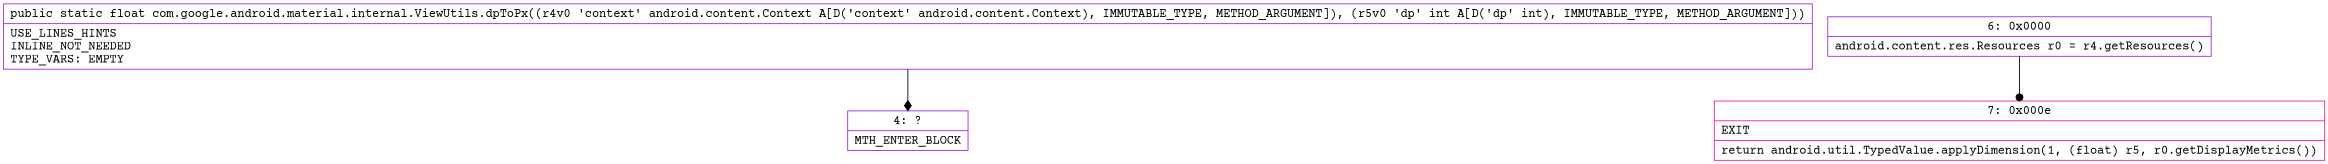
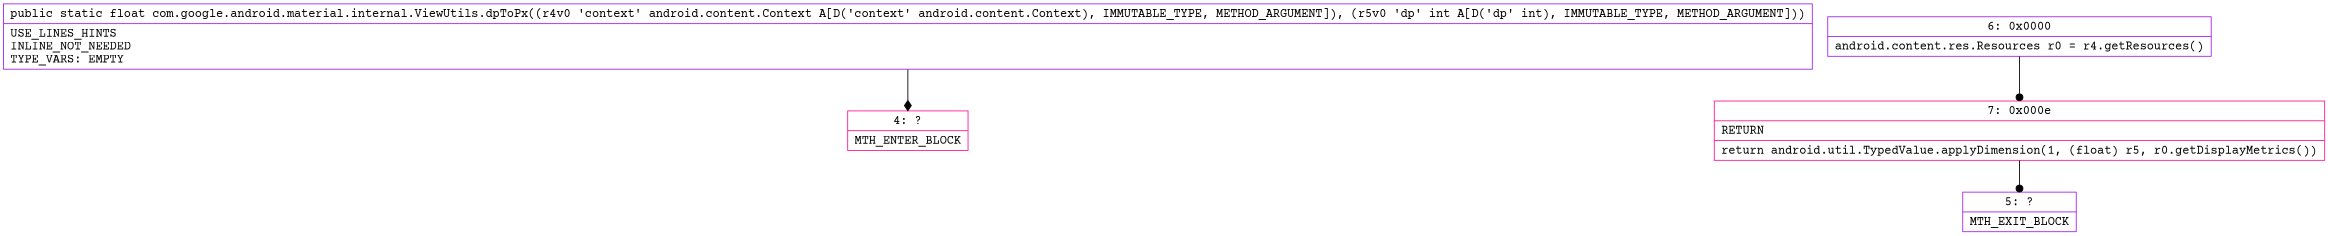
  digraph {
    fontname="Courier Prime"
    node [color=purple fontname="Courier Prime" shape=record]
    edge [arrowhead=dot fontname="Courier Prime"]
-   n1 [label="{4\:\ ?|MTH_ENTER_BLOCK\l}"]
+   n1 [color=deeppink label="{4\:\ ?|MTH_ENTER_BLOCK\l}"]
    n2 [label="{6\:\ 0x0000|android.content.res.Resources r0 = r4.getResources()\l}"]
-   n3 [color=deeppink label="{7\:\ 0x000e|EXIT\l|return android.util.TypedValue.applyDimension(1, (float) r5, r0.getDisplayMetrics())\l}"]
+   n3 [color=deeppink label="{7\:\ 0x000e|RETURN\l|return android.util.TypedValue.applyDimension(1, (float) r5, r0.getDisplayMetrics())\l}"]
+   n4 [label="{5\:\ ?|MTH_EXIT_BLOCK\l}"]
    n5 [label="{public static float com.google.android.material.internal.ViewUtils.dpToPx((r4v0 'context' android.content.Context A[D('context' android.content.Context), IMMUTABLE_TYPE, METHOD_ARGUMENT]), (r5v0 'dp' int A[D('dp' int), IMMUTABLE_TYPE, METHOD_ARGUMENT]))  | USE_LINES_HINTS\lINLINE_NOT_NEEDED\lTYPE_VARS: EMPTY\l}"]
    n2 -> n3
+   n3 -> n4
    n5 -> n1 [arrowhead=diamond]
  }
